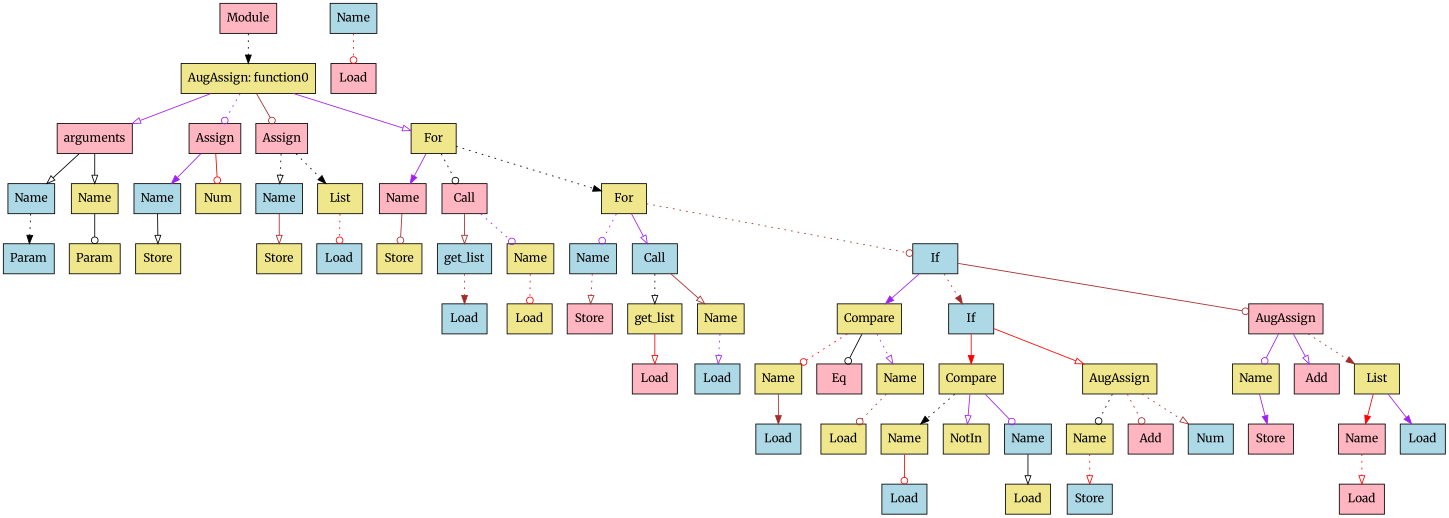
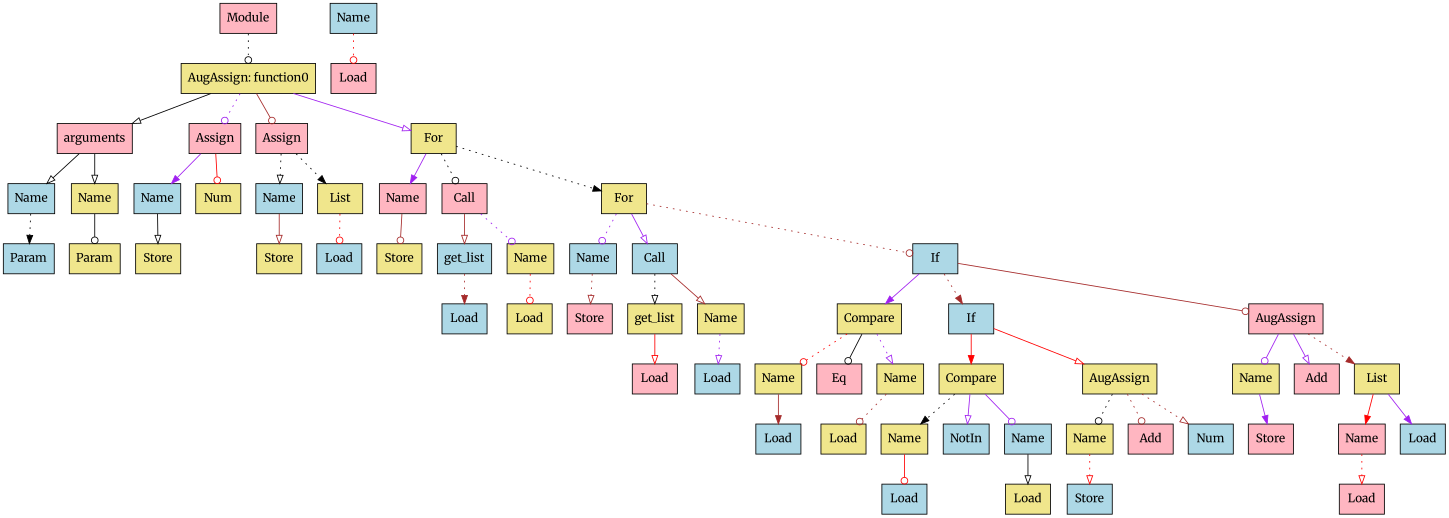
  digraph {
    fontname=Merriweather
    node [fillcolor=khaki fontname=Merriweather shape=rect style=filled]
    edge [arrowhead=onormal color=black fontname=Merriweather style=solid]
    n1 [fillcolor=lightpink label=Module]
    n2 [label="AugAssign: function0"]
    n3 [fillcolor=lightpink label=arguments]
    n4 [fillcolor=lightpink label=Assign]
    n5 [fillcolor=lightpink label=Assign]
    n6 [label=For]
    n7 [fillcolor=lightblue label=Name]
    n8 [label=Name]
    n9 [fillcolor=lightblue label=Name]
    n10 [label=Num]
    n11 [fillcolor=lightblue label=Name]
    n12 [label=List]
    n13 [fillcolor=lightpink label=Name]
    n14 [fillcolor=lightpink label=Call]
    n15 [label=For]
    n16 [fillcolor=lightblue label=Param]
    n17 [label=Param]
    n18 [label=Store]
    n19 [label=Store]
    n20 [fillcolor=lightblue label=Load]
    n21 [label=Store]
    n22 [fillcolor=lightblue label=get_list]
    n23 [label=Name]
    n24 [fillcolor=lightblue label=Name]
    n25 [fillcolor=lightblue label=Call]
    n26 [fillcolor=lightblue label=If]
    n27 [fillcolor=lightblue label=Name]
    n28 [fillcolor=lightpink label=Load]
    n29 [fillcolor=lightblue label=Load]
    n30 [label=Load]
    n31 [fillcolor=lightpink label=Store]
    n32 [label=get_list]
    n33 [label=Name]
    n34 [label=Compare]
    n35 [fillcolor=lightblue label=If]
    n36 [fillcolor=lightpink label=AugAssign]
    n37 [fillcolor=lightpink label=Load]
    n38 [fillcolor=lightblue label=Load]
    n39 [label=Name]
    n40 [fillcolor=lightpink label=Eq]
    n41 [label=Name]
    n42 [label=Compare]
    n43 [label=AugAssign]
    n44 [label=Name]
    n45 [fillcolor=lightpink label=Add]
    n46 [label=List]
    n47 [fillcolor=lightblue label=Load]
    n48 [label=Load]
    n49 [label=Name]
-   n50 [label=NotIn]
+   n50 [fillcolor=lightblue label=NotIn]
    n51 [fillcolor=lightblue label=Name]
    n52 [label=Name]
    n53 [fillcolor=lightpink label=Add]
    n54 [fillcolor=lightblue label=Num]
    n55 [fillcolor=lightpink label=Store]
    n56 [fillcolor=lightpink label=Name]
    n57 [fillcolor=lightblue label=Load]
    n58 [fillcolor=lightblue label=Load]
    n59 [label=Load]
    n60 [fillcolor=lightblue label=Store]
    n61 [fillcolor=lightpink label=Load]
-   n1 -> n2 [arrowhead=normal style=dotted]
-   n2 -> n3 [color=purple]
+   n1 -> n2 [arrowhead=odot style=dotted]
+   n2 -> n3
    n2 -> n4 [arrowhead=odot color=purple style=dotted]
    n2 -> n5 [arrowhead=odot color=brown]
    n2 -> n6 [color=purple]
    n3 -> n7
    n3 -> n8
    n4 -> n9 [arrowhead=normal color=purple]
    n4 -> n10 [arrowhead=odot color=red]
    n5 -> n11 [style=dotted]
    n5 -> n12 [arrowhead=normal style=dotted]
    n6 -> n13 [arrowhead=normal color=purple]
    n6 -> n14 [arrowhead=odot style=dotted]
    n6 -> n15 [arrowhead=normal style=dotted]
    n7 -> n16 [arrowhead=normal style=dotted]
    n8 -> n17 [arrowhead=odot]
    n9 -> n18
    n11 -> n19 [color=brown]
    n12 -> n20 [arrowhead=odot color=red style=dotted]
    n13 -> n21 [arrowhead=odot color=brown]
    n14 -> n22 [color=brown]
    n14 -> n23 [arrowhead=odot color=purple style=dotted]
    n15 -> n24 [arrowhead=odot color=purple style=dotted]
    n15 -> n25 [color=purple]
    n15 -> n26 [arrowhead=odot color=brown style=dotted]
    n22 -> n29 [arrowhead=normal color=brown style=dotted]
    n23 -> n30 [arrowhead=odot color=red style=dotted]
    n24 -> n31 [color=brown style=dotted]
    n25 -> n32 [style=dotted]
    n25 -> n33 [color=brown]
    n26 -> n34 [arrowhead=normal color=purple]
    n26 -> n35 [arrowhead=normal color=brown style=dotted]
    n26 -> n36 [arrowhead=odot color=brown]
    n27 -> n28 [arrowhead=odot color=red style=dotted]
    n32 -> n37 [color=red]
    n33 -> n38 [color=purple style=dotted]
    n34 -> n39 [arrowhead=odot color=red style=dotted]
    n34 -> n40 [arrowhead=odot]
    n34 -> n41 [color=purple style=dotted]
    n35 -> n42 [arrowhead=normal color=red]
    n35 -> n43 [color=red]
    n36 -> n44 [arrowhead=odot color=purple]
    n36 -> n45 [color=purple]
    n36 -> n46 [arrowhead=normal color=brown style=dotted]
    n39 -> n47 [arrowhead=normal color=brown]
    n41 -> n48 [arrowhead=odot color=brown style=dotted]
    n42 -> n49 [arrowhead=normal style=dotted]
    n42 -> n50 [color=purple]
    n42 -> n51 [arrowhead=odot color=purple]
    n43 -> n52 [arrowhead=odot style=dotted]
    n43 -> n53 [arrowhead=odot color=brown style=dotted]
    n43 -> n54 [color=brown style=dotted]
    n44 -> n55 [arrowhead=normal color=purple]
    n46 -> n56 [arrowhead=normal color=red]
    n46 -> n57 [arrowhead=normal color=purple]
    n49 -> n58 [arrowhead=odot color=red]
    n51 -> n59
    n52 -> n60 [color=red style=dotted]
    n56 -> n61 [color=red style=dotted]
  }
